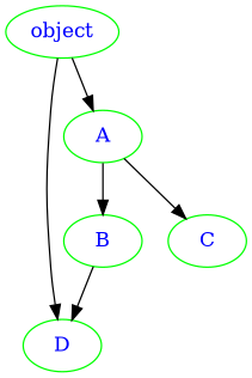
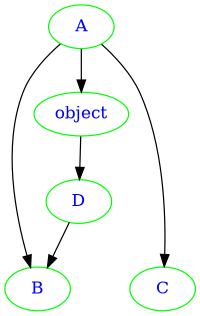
  digraph {
    node [color=Green font=Courier fontcolor=Blue]
    B
    C
    D
    A
    object
    subgraph sub_1 {
      rank=same
      B
      C
    }
-   B -> D
+   D -> B
    A -> B
    A -> C
    object -> D
-   object -> A
+   A -> object
  }
